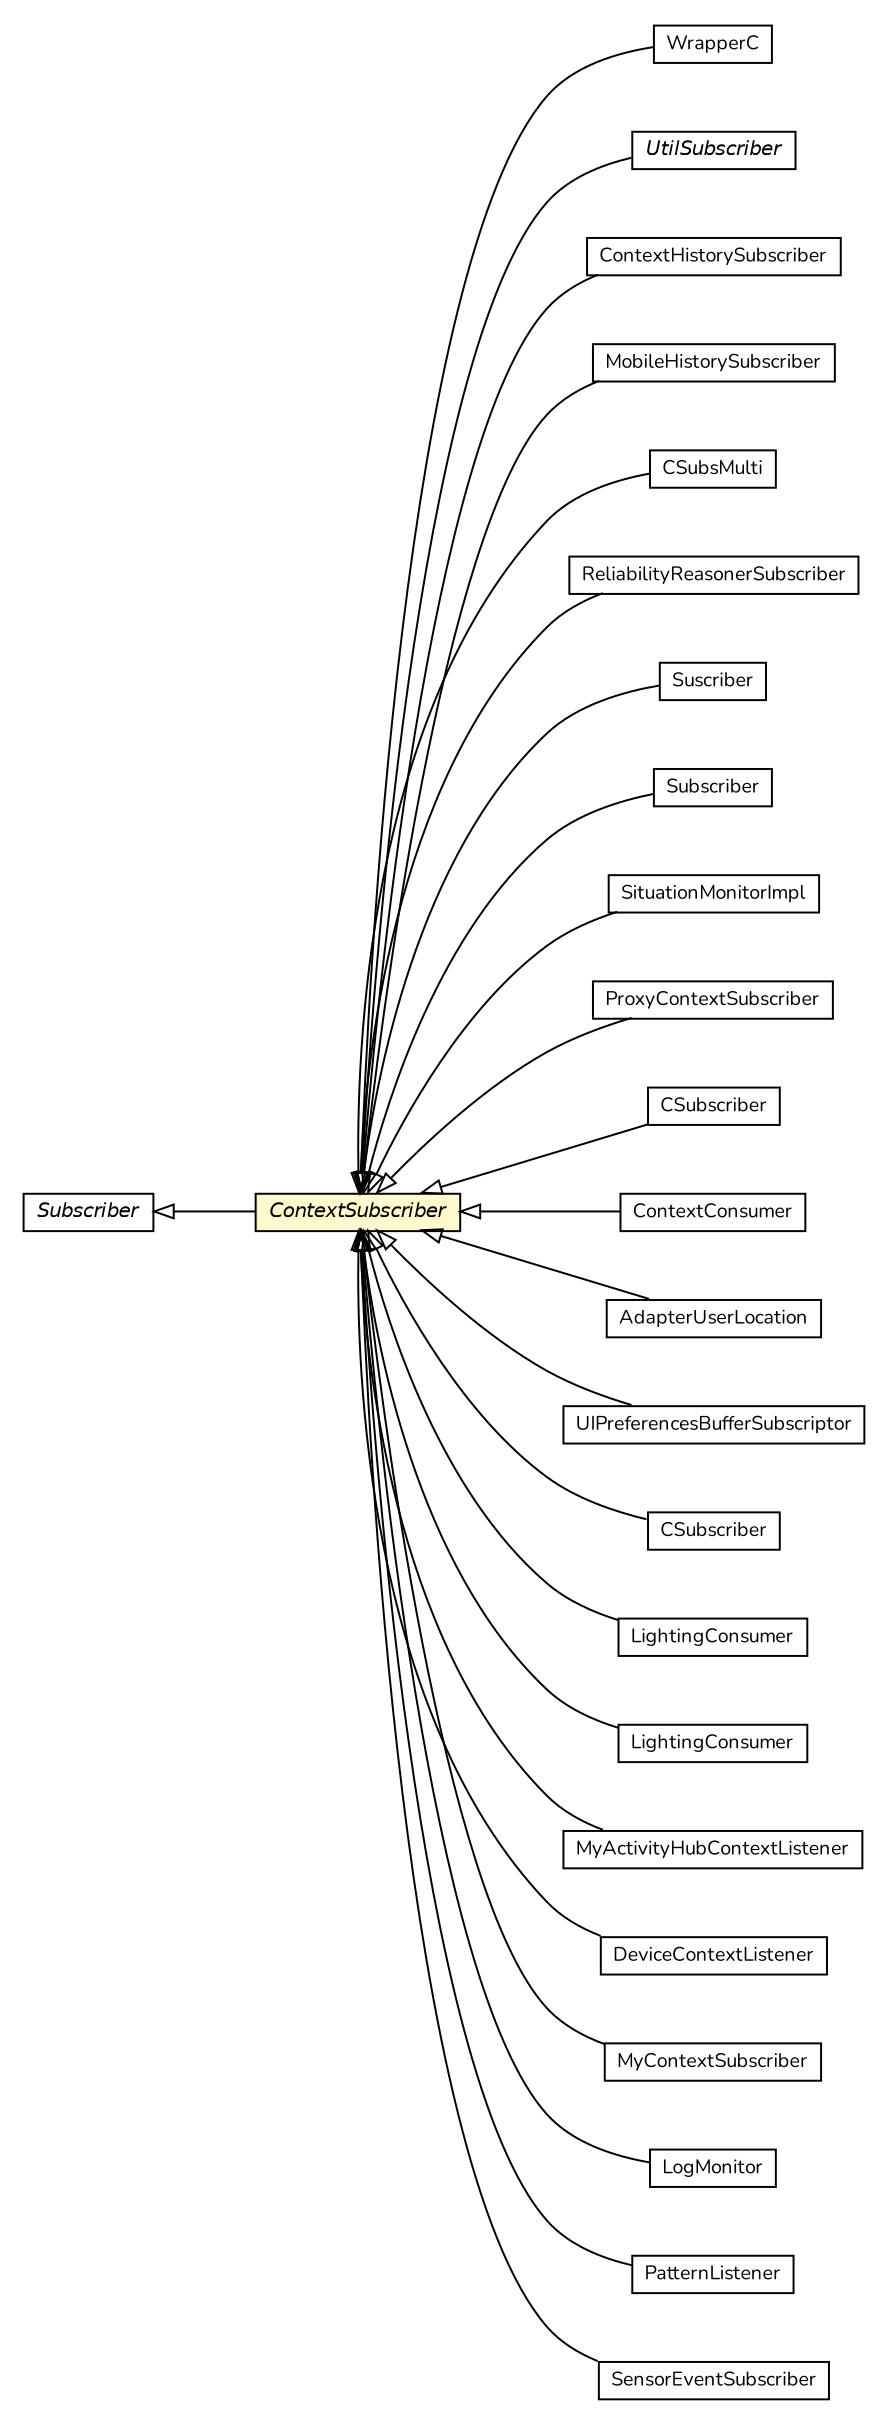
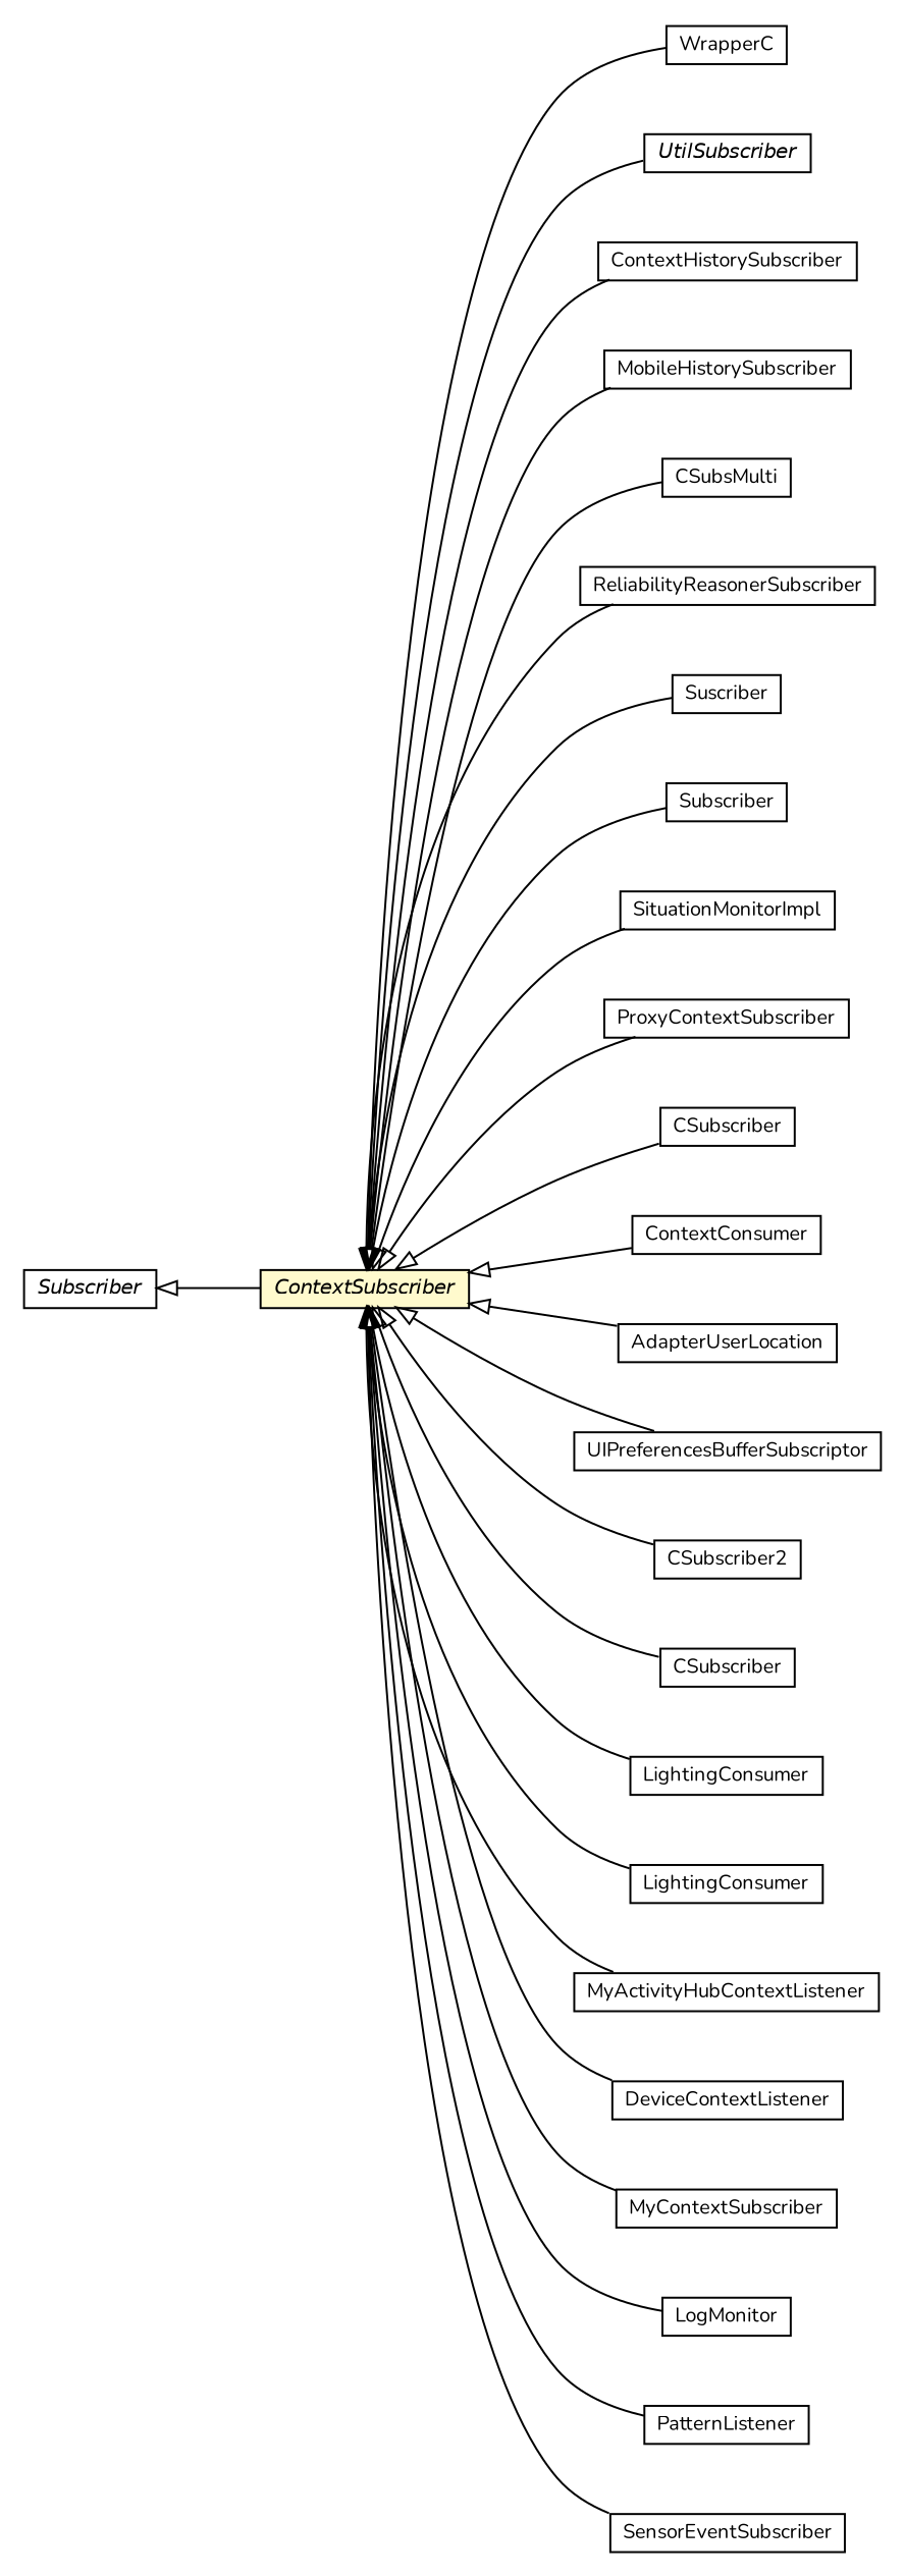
  digraph {
    fontname=Nunito
    nodesep=0.25
    rankdir=LR
    ranksep=0.5
    node [fontcolor=black fontname=Nunito fontsize=10.0 shape=plaintext]
    edge [arrowtail=empty dir=back fontname=Nunito fontsize=10 headport=p labelfontname=Helvetica labelfontsize=10 tailport=p]
    n1 [label=<<table title="org.universAAL.middleware.bus.member.Subscriber" border="0" cellborder="1" cellspacing="0" cellpadding="2" port="p" href="../bus/member/Subscriber.html"> 		<tr><td><table border="0" cellspacing="0" cellpadding="1"> <tr><td align="center" balign="center"><font face="Helvetica-Oblique"> Subscriber </font></td></tr> 		</table></td></tr> 		</table>>]
    n2 [label=<<table title="org.universAAL.middleware.context.ContextSubscriber" border="0" cellborder="1" cellspacing="0" cellpadding="2" port="p" bgcolor="lemonChiffon" href="./ContextSubscriber.html"> 		<tr><td><table border="0" cellspacing="0" cellpadding="1"> <tr><td align="center" balign="center"><font face="Helvetica-Oblique"> ContextSubscriber </font></td></tr> 		</table></td></tr> 		</table>>]
    n3 [label=<<table title="org.universAAL.support.utils.WrapperC" border="0" cellborder="1" cellspacing="0" cellpadding="2" port="p" href="../../support/utils/WrapperC.html"> 		<tr><td><table border="0" cellspacing="0" cellpadding="1"> <tr><td align="center" balign="center"> WrapperC </td></tr> 		</table></td></tr> 		</table>>]
    n4 [label=<<table title="org.universAAL.support.utils.context.mid.UtilSubscriber" border="0" cellborder="1" cellspacing="0" cellpadding="2" port="p" href="../../support/utils/context/mid/UtilSubscriber.html"> 		<tr><td><table border="0" cellspacing="0" cellpadding="1"> <tr><td align="center" balign="center"><font face="Helvetica-Oblique"> UtilSubscriber </font></td></tr> 		</table></td></tr> 		</table>>]
    n5 [label=<<table title="org.universAAL.context.che.ContextHistorySubscriber" border="0" cellborder="1" cellspacing="0" cellpadding="2" port="p" href="../../context/che/ContextHistorySubscriber.html"> 		<tr><td><table border="0" cellspacing="0" cellpadding="1"> <tr><td align="center" balign="center"> ContextHistorySubscriber </td></tr> 		</table></td></tr> 		</table>>]
    n6 [label=<<table title="org.universAAL.context.chemobile.MobileHistorySubscriber" border="0" cellborder="1" cellspacing="0" cellpadding="2" port="p" href="../../context/chemobile/MobileHistorySubscriber.html"> 		<tr><td><table border="0" cellspacing="0" cellpadding="1"> <tr><td align="center" balign="center"> MobileHistorySubscriber </td></tr> 		</table></td></tr> 		</table>>]
    n7 [label=<<table title="org.universAAL.context.reasoner.CSubsMulti" border="0" cellborder="1" cellspacing="0" cellpadding="2" port="p" href="../../context/reasoner/CSubsMulti.html"> 		<tr><td><table border="0" cellspacing="0" cellpadding="1"> <tr><td align="center" balign="center"> CSubsMulti </td></tr> 		</table></td></tr> 		</table>>]
    n8 [label=<<table title="org.universAAL.reliability.reasoner.ReliabilityReasonerSubscriber" border="0" cellborder="1" cellspacing="0" cellpadding="2" port="p" href="../../reliability/reasoner/ReliabilityReasonerSubscriber.html"> 		<tr><td><table border="0" cellspacing="0" cellpadding="1"> <tr><td align="center" balign="center"> ReliabilityReasonerSubscriber </td></tr> 		</table></td></tr> 		</table>>]
    n9 [label=<<table title="org.universAAL.drools.engine.Suscriber" border="0" cellborder="1" cellspacing="0" cellpadding="2" port="p" href="../../drools/engine/Suscriber.html"> 		<tr><td><table border="0" cellspacing="0" cellpadding="1"> <tr><td align="center" balign="center"> Suscriber </td></tr> 		</table></td></tr> 		</table>>]
    n10 [label=<<table title="org.universAAL.security.session.manager.context.Subscriber" border="0" cellborder="1" cellspacing="0" cellpadding="2" port="p" href="../../security/session/manager/context/Subscriber.html"> 		<tr><td><table border="0" cellspacing="0" cellpadding="1"> <tr><td align="center" balign="center"> Subscriber </td></tr> 		</table></td></tr> 		</table>>]
    n11 [label=<<table title="org.universAAL.security.session.manager.impl.SituationMonitorImpl" border="0" cellborder="1" cellspacing="0" cellpadding="2" port="p" href="../../security/session/manager/impl/SituationMonitorImpl.html"> 		<tr><td><table border="0" cellspacing="0" cellpadding="1"> <tr><td align="center" balign="center"> SituationMonitorImpl </td></tr> 		</table></td></tr> 		</table>>]
    n12 [label=<<table title="org.universAAL.ri.gateway.proxies.importing.ProxyContextSubscriber" border="0" cellborder="1" cellspacing="0" cellpadding="2" port="p" href="../../ri/gateway/proxies/importing/ProxyContextSubscriber.html"> 		<tr><td><table border="0" cellspacing="0" cellpadding="1"> <tr><td align="center" balign="center"> ProxyContextSubscriber </td></tr> 		</table></td></tr> 		</table>>]
    n13 [label=<<table title="org.universAAL.ri.keepalive.receiver.CSubscriber" border="0" cellborder="1" cellspacing="0" cellpadding="2" port="p" href="../../ri/keepalive/receiver/CSubscriber.html"> 		<tr><td><table border="0" cellspacing="0" cellpadding="1"> <tr><td align="center" balign="center"> CSubscriber </td></tr> 		</table></td></tr> 		</table>>]
    n14 [label=<<table title="org.universAAL.service.asor.ContextConsumer" border="0" cellborder="1" cellspacing="0" cellpadding="2" port="p" href="../../service/asor/ContextConsumer.html"> 		<tr><td><table border="0" cellspacing="0" cellpadding="1"> <tr><td align="center" balign="center"> ContextConsumer </td></tr> 		</table></td></tr> 		</table>>]
    n15 [label=<<table title="org.universAAL.ui.dm.adapters.AdapterUserLocation" border="0" cellborder="1" cellspacing="0" cellpadding="2" port="p" href="../../ui/dm/adapters/AdapterUserLocation.html"> 		<tr><td><table border="0" cellspacing="0" cellpadding="1"> <tr><td align="center" balign="center"> AdapterUserLocation </td></tr> 		</table></td></tr> 		</table>>]
    n16 [label=<<table title="org.universAAL.ui.dm.ui.preferences.buffer.UIPreferencesBufferSubscriptor" border="0" cellborder="1" cellspacing="0" cellpadding="2" port="p" href="../../ui/dm/ui/preferences/buffer/UIPreferencesBufferSubscriptor.html"> 		<tr><td><table border="0" cellspacing="0" cellpadding="1"> <tr><td align="center" balign="center"> UIPreferencesBufferSubscriptor </td></tr> 		</table></td></tr> 		</table>>]
+   n17 [label=<<table title="org.universAAL.samples.ctxtbus.CSubscriber2" border="0" cellborder="1" cellspacing="0" cellpadding="2" port="p" href="../../samples/ctxtbus/CSubscriber2.html"> 		<tr><td><table border="0" cellspacing="0" cellpadding="1"> <tr><td align="center" balign="center"> CSubscriber2 </td></tr> 		</table></td></tr> 		</table>>]
    n18 [label=<<table title="org.universAAL.samples.ctxtbus.CSubscriber" border="0" cellborder="1" cellspacing="0" cellpadding="2" port="p" href="../../samples/ctxtbus/CSubscriber.html"> 		<tr><td><table border="0" cellspacing="0" cellpadding="1"> <tr><td align="center" balign="center"> CSubscriber </td></tr> 		</table></td></tr> 		</table>>]
    n19 [label=<<table title="org.universAAL.samples.lighting.client.LightingConsumer" border="0" cellborder="1" cellspacing="0" cellpadding="2" port="p" href="../../samples/lighting/client/LightingConsumer.html"> 		<tr><td><table border="0" cellspacing="0" cellpadding="1"> <tr><td align="center" balign="center"> LightingConsumer </td></tr> 		</table></td></tr> 		</table>>]
    n20 [label=<<table title="org.universAAL.samples.lighting.uiclient.LightingConsumer" border="0" cellborder="1" cellspacing="0" cellpadding="2" port="p" href="../../samples/lighting/uiclient/LightingConsumer.html"> 		<tr><td><table border="0" cellspacing="0" cellpadding="1"> <tr><td align="center" balign="center"> LightingConsumer </td></tr> 		</table></td></tr> 		</table>>]
    n21 [label=<<table title="org.universAAL.lddi.samples.activityhub.client.MyActivityHubContextListener" border="0" cellborder="1" cellspacing="0" cellpadding="2" port="p" href="../../lddi/samples/activityhub/client/MyActivityHubContextListener.html"> 		<tr><td><table border="0" cellspacing="0" cellpadding="1"> <tr><td align="center" balign="center"> MyActivityHubContextListener </td></tr> 		</table></td></tr> 		</table>>]
    n22 [label=<<table title="org.universAAL.lddi.samples.device.client.DeviceContextListener" border="0" cellborder="1" cellspacing="0" cellpadding="2" port="p" href="../../lddi/samples/device/client/DeviceContextListener.html"> 		<tr><td><table border="0" cellspacing="0" cellpadding="1"> <tr><td align="center" balign="center"> DeviceContextListener </td></tr> 		</table></td></tr> 		</table>>]
    n23 [label=<<table title="org.universAAL.tutorials.context.bus.subscriber.MyContextSubscriber" border="0" cellborder="1" cellspacing="0" cellpadding="2" port="p" href="../../tutorials/context/bus/subscriber/MyContextSubscriber.html"> 		<tr><td><table border="0" cellspacing="0" cellpadding="1"> <tr><td align="center" balign="center"> MyContextSubscriber </td></tr> 		</table></td></tr> 		</table>>]
    n24 [label=<<table title="org.universAAL.tools.logmonitor.msgflow.LogMonitor" border="0" cellborder="1" cellspacing="0" cellpadding="2" port="p" href="../../tools/logmonitor/msgflow/LogMonitor.html"> 		<tr><td><table border="0" cellspacing="0" cellpadding="1"> <tr><td align="center" balign="center"> LogMonitor </td></tr> 		</table></td></tr> 		</table>>]
    n25 [label=<<table title="org.universAAL.tools.makrorecorder.osgi.pattern.PatternListener" border="0" cellborder="1" cellspacing="0" cellpadding="2" port="p" href="../../tools/makrorecorder/osgi/pattern/PatternListener.html"> 		<tr><td><table border="0" cellspacing="0" cellpadding="1"> <tr><td align="center" balign="center"> PatternListener </td></tr> 		</table></td></tr> 		</table>>]
    n26 [label=<<table title="org.universAAL.ucc.subscriber.SensorEventSubscriber" border="0" cellborder="1" cellspacing="0" cellpadding="2" port="p" href="../../ucc/subscriber/SensorEventSubscriber.html"> 		<tr><td><table border="0" cellspacing="0" cellpadding="1"> <tr><td align="center" balign="center"> SensorEventSubscriber </td></tr> 		</table></td></tr> 		</table>>]
    n1 -> n2
    n2 -> n3
    n2 -> n4
    n2 -> n5
    n2 -> n6
    n2 -> n7
    n2 -> n8
    n2 -> n9
    n2 -> n10
    n2 -> n11
    n2 -> n12
    n2 -> n13
    n2 -> n14
    n2 -> n15
    n2 -> n16
+   n2 -> n17
    n2 -> n18
    n2 -> n19
    n2 -> n20
    n2 -> n21
    n2 -> n22
    n2 -> n23
    n2 -> n24
    n2 -> n25
    n2 -> n26
  }
